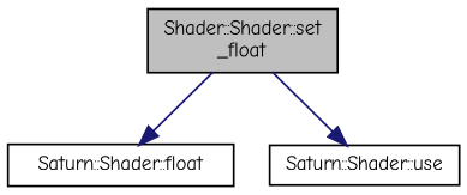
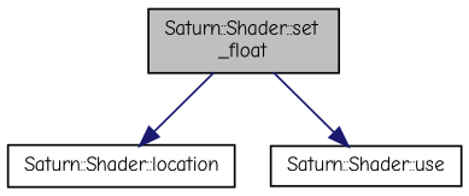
  digraph {
    fontname="Comic Neue"
    rankdir=TB
    node [color=black fillcolor=white fontname="Comic Neue" fontsize=10 shape=record style=filled]
    edge [color=midnightblue fontname="Comic Neue" fontsize=10 labelfontname=Helvetica labelfontsize=10 style=solid]
-   n1 [fillcolor=grey75 fontcolor=black height=0.2 label="Shader::Shader::set\l_float" width=0.4]
-   n2 [height=0.2 label="Saturn::Shader::float" width=0.4]
+   n1 [fillcolor=grey75 fontcolor=black height=0.2 label="Saturn::Shader::set\l_float" width=0.4]
+   n2 [height=0.2 label="Saturn::Shader::location" width=0.4]
    n3 [height=0.2 label="Saturn::Shader::use" width=0.4]
    n1 -> n2
    n1 -> n3
  }
